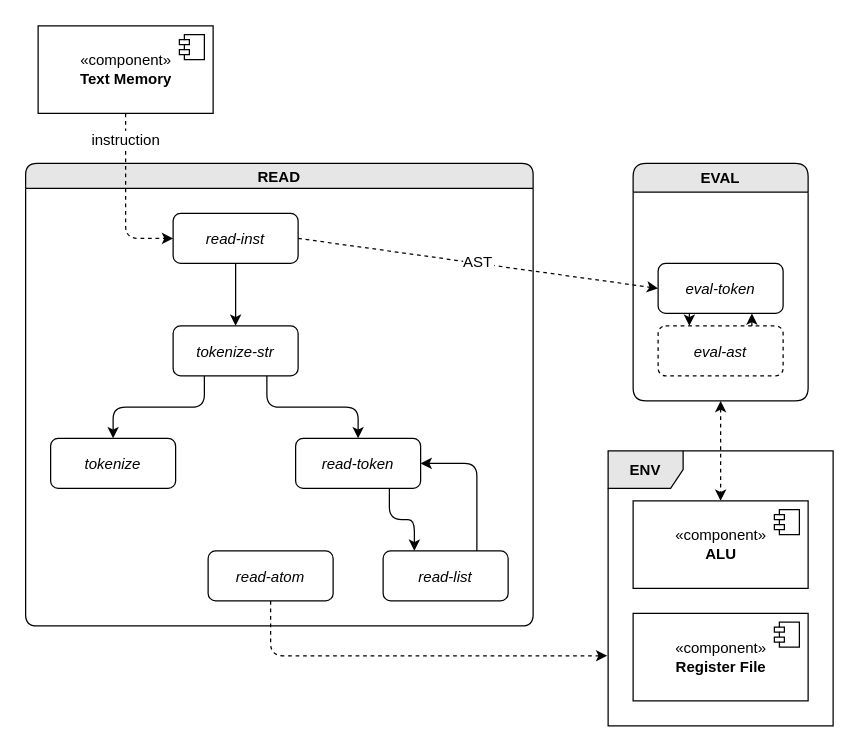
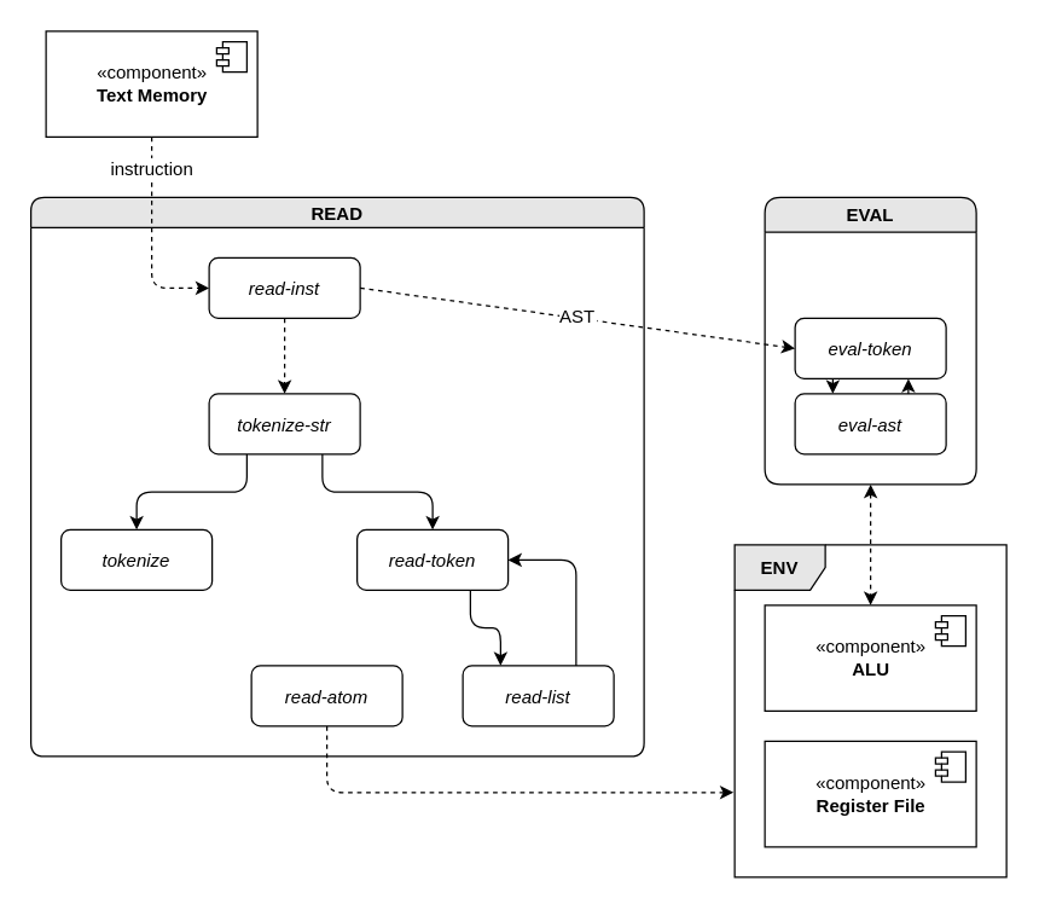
  <mxCell id="0" />
  <mxCell id="1" parent="0" />
  <mxCell id="2" value="READ" style="swimlane;startSize=20;horizontal=1;childLayout=treeLayout;horizontalTree=0;sortEdges=1;resizable=0;containerType=tree;fontSize=12;rounded=1;fillColor=#E6E6E6;" parent="1" vertex="1"><mxGeometry x="20" y="130" width="406" height="370" as="geometry" /></mxCell>
  <mxCell id="3" value="read-inst" style="fontStyle=2;rounded=1;fontFamily=Helvetica;" parent="2" vertex="1"><mxGeometry x="118" y="40" width="100" height="40" as="geometry" /></mxCell>
  <mxCell id="4" value="tokenize-str" style="rounded=1;fontStyle=2;fontFamily=Helvetica;" parent="2" vertex="1"><mxGeometry x="118" y="130" width="100" height="40" as="geometry" /></mxCell>
- <mxCell id="5" value="" style="edgeStyle=elbowEdgeStyle;elbow=vertical;rounded=1;curved=0;sourcePerimeterSpacing=0;targetPerimeterSpacing=0;startSize=6;endSize=6;endArrow=classic;endFill=1;startArrow=none;startFill=0;" parent="2" source="3" target="4" edge="1"><mxGeometry relative="1" as="geometry" /></mxCell>
+ <mxCell id="5" value="" style="edgeStyle=elbowEdgeStyle;elbow=vertical;rounded=1;curved=0;sourcePerimeterSpacing=0;targetPerimeterSpacing=0;startSize=6;endSize=6;endArrow=classic;endFill=1;startArrow=none;startFill=0;dashed=1;" parent="2" source="3" target="4" edge="1"><mxGeometry relative="1" as="geometry" /></mxCell>
  <mxCell id="6" value="" style="edgeStyle=elbowEdgeStyle;elbow=vertical;rounded=1;curved=0;sourcePerimeterSpacing=0;targetPerimeterSpacing=0;startSize=6;endSize=6;startArrow=none;startFill=0;exitX=0.25;exitY=1;exitDx=0;exitDy=0;" parent="2" source="4" target="7" edge="1"><mxGeometry relative="1" as="geometry"><mxPoint x="50" y="310" as="sourcePoint" /></mxGeometry></mxCell>
  <mxCell id="7" value="tokenize" style="rounded=1;fontStyle=2;fontFamily=Helvetica;" parent="2" vertex="1"><mxGeometry x="20" y="220" width="100" height="40" as="geometry" /></mxCell>
  <mxCell id="8" value="" style="edgeStyle=elbowEdgeStyle;elbow=vertical;rounded=1;curved=0;sourcePerimeterSpacing=0;targetPerimeterSpacing=0;startSize=6;endSize=6;endArrow=classic;endFill=1;startArrow=none;startFill=0;exitX=0.75;exitY=1;exitDx=0;exitDy=0;" parent="2" source="4" target="9" edge="1"><mxGeometry relative="1" as="geometry"><mxPoint x="50" y="310" as="sourcePoint" /></mxGeometry></mxCell>
  <mxCell id="9" value="read-token" style="rounded=1;fontStyle=2;fontFamily=Helvetica;" parent="2" vertex="1"><mxGeometry x="216" y="220" width="100" height="40" as="geometry" /></mxCell>
  <mxCell id="10" value="read-atom" style="rounded=1;fontStyle=2;fontFamily=Helvetica;" parent="2" vertex="1"><mxGeometry x="146" y="310" width="100" height="40" as="geometry" /></mxCell>
  <mxCell id="11" value="" style="edgeStyle=elbowEdgeStyle;elbow=vertical;rounded=1;curved=0;sourcePerimeterSpacing=0;targetPerimeterSpacing=0;startSize=6;endSize=6;endArrow=classic;endFill=1;startArrow=none;startFill=0;exitX=0.75;exitY=1;exitDx=0;exitDy=0;entryX=0.25;entryY=0;entryDx=0;entryDy=0;" parent="2" source="9" target="12" edge="1"><mxGeometry relative="1" as="geometry"><mxPoint x="120" y="400" as="sourcePoint" /></mxGeometry></mxCell>
  <mxCell id="12" value="read-list" style="rounded=1;fontStyle=2;fontFamily=Helvetica;" parent="2" vertex="1"><mxGeometry x="286" y="310" width="100" height="40" as="geometry" /></mxCell>
  <mxCell id="13" value="" style="edgeStyle=elbowEdgeStyle;elbow=vertical;rounded=1;curved=0;sourcePerimeterSpacing=0;targetPerimeterSpacing=0;startSize=6;endSize=6;endArrow=none;endFill=0;startArrow=classic;startFill=1;entryX=0.75;entryY=0;entryDx=0;entryDy=0;exitX=1;exitY=0.5;exitDx=0;exitDy=0;" parent="2" source="9" target="12" edge="1"><mxGeometry relative="1" as="geometry"><mxPoint x="276" y="270" as="sourcePoint" /><mxPoint x="346" y="320" as="targetPoint" /><Array as="points"><mxPoint x="340" y="240" /></Array></mxGeometry></mxCell>
  <mxCell id="14" value="EVAL" style="swimlane;rounded=1;fillColor=#E6E6E6;" parent="1" vertex="1"><mxGeometry x="506" y="130" width="140" height="190" as="geometry" /></mxCell>
  <mxCell id="15" value="" style="edgeStyle=orthogonalEdgeStyle;rounded=0;orthogonalLoop=1;jettySize=auto;entryX=0.25;entryY=0;entryDx=0;entryDy=0;exitX=0.25;exitY=1;exitDx=0;exitDy=0;" parent="14" source="16" target="17" edge="1"><mxGeometry relative="1" as="geometry" /></mxCell>
  <mxCell id="16" value="eval-token" style="rounded=1;fontStyle=2;fontFamily=Helvetica;" parent="14" vertex="1"><mxGeometry x="20" y="80" width="100" height="40" as="geometry" /></mxCell>
- <mxCell id="17" value="eval-ast" style="rounded=1;fontStyle=2;fontFamily=Helvetica;dashed=1;" parent="14" vertex="1"><mxGeometry x="20" y="130" width="100" height="40" as="geometry" /></mxCell>
+ <mxCell id="17" value="eval-ast" style="rounded=1;fontStyle=2;fontFamily=Helvetica;" parent="14" vertex="1"><mxGeometry x="20" y="130" width="100" height="40" as="geometry" /></mxCell>
  <mxCell id="18" value="" style="edgeStyle=orthogonalEdgeStyle;rounded=0;orthogonalLoop=1;jettySize=auto;entryX=0.75;entryY=1;entryDx=0;entryDy=0;exitX=0.75;exitY=0;exitDx=0;exitDy=0;" parent="14" source="17" target="16" edge="1"><mxGeometry relative="1" as="geometry"><mxPoint x="55" y="90" as="sourcePoint" /><mxPoint x="55" y="140" as="targetPoint" /></mxGeometry></mxCell>
  <mxCell id="19" value="" style="endArrow=classic;rounded=0;exitX=1;exitY=0.5;exitDx=0;exitDy=0;entryX=0;entryY=0.5;entryDx=0;entryDy=0;dashed=1;strokeWidth=1;" parent="1" source="3" target="16" edge="1"><mxGeometry width="50" height="50" relative="1" as="geometry"><mxPoint x="360" y="230" as="sourcePoint" /><mxPoint x="410" y="180" as="targetPoint" /></mxGeometry></mxCell>
  <mxCell id="20" value="AST" style="edgeLabel;align=center;verticalAlign=middle;resizable=0;points=[];spacing=2;fontSize=12;fontFamily=Helvetica;fontStyle=0;spacingBottom=4;" parent="19" vertex="1" connectable="0"><mxGeometry relative="1" as="geometry"><mxPoint as="offset" /></mxGeometry></mxCell>
  <mxCell id="21" value="" style="endArrow=classic;rounded=1;entryX=0;entryY=0.5;entryDx=0;entryDy=0;dashed=1;strokeWidth=1;edgeStyle=orthogonalEdgeStyle;exitX=0.5;exitY=1;exitDx=0;exitDy=0;" parent="1" source="28" target="3" edge="1"><mxGeometry width="50" height="50" relative="1" as="geometry"><mxPoint x="100" y="90" as="sourcePoint" /><mxPoint x="146" y="60" as="targetPoint" /><Array as="points"><mxPoint x="100" y="190" /></Array></mxGeometry></mxCell>
  <mxCell id="22" value="instruction" style="edgeLabel;align=center;verticalAlign=middle;resizable=0;points=[];fontSize=12;fontStyle=0;fontFamily=Helvetica;" parent="21" vertex="1" connectable="0"><mxGeometry x="-0.646" relative="1" as="geometry"><mxPoint y="-4" as="offset" /></mxGeometry></mxCell>
  <mxCell id="23" value="" style="endArrow=classic;rounded=1;exitX=0.5;exitY=1;exitDx=0;exitDy=0;entryX=0.5;entryY=0;entryDx=0;entryDy=0;edgeStyle=orthogonalEdgeStyle;startArrow=classic;startFill=1;strokeWidth=1;dashed=1;" parent="1" source="14" target="24" edge="1"><mxGeometry width="50" height="50" relative="1" as="geometry"><mxPoint x="470" y="440" as="sourcePoint" /><mxPoint x="520" y="390" as="targetPoint" /></mxGeometry></mxCell>
  <mxCell id="24" value="&lt;span style=&quot;font-weight: normal;&quot;&gt;«component»&lt;/span&gt;&lt;br&gt;ALU" style="dropTarget=0;fontSize=12;fontStyle=1;html=1;" parent="1" vertex="1"><mxGeometry x="506" y="400" width="140" height="70" as="geometry" /></mxCell>
  <mxCell id="25" value="" style="shape=module;jettyWidth=8;jettyHeight=4;" parent="24" vertex="1"><mxGeometry x="1" width="20" height="20" relative="1" as="geometry"><mxPoint x="-27" y="7" as="offset" /></mxGeometry></mxCell>
  <mxCell id="26" value="«component»&lt;br&gt;&lt;b&gt;Register File&lt;/b&gt;" style="dropTarget=0;fontSize=12;html=1;" parent="1" vertex="1"><mxGeometry x="506" y="490" width="140" height="70" as="geometry" /></mxCell>
  <mxCell id="27" value="" style="shape=module;jettyWidth=8;jettyHeight=4;" parent="26" vertex="1"><mxGeometry x="1" width="20" height="20" relative="1" as="geometry"><mxPoint x="-27" y="7" as="offset" /></mxGeometry></mxCell>
  <mxCell id="28" value="&lt;span style=&quot;font-weight: normal;&quot;&gt;«component»&lt;/span&gt;&lt;br&gt;Text Memory" style="dropTarget=0;fontSize=12;fontStyle=1;html=1;" parent="1" vertex="1"><mxGeometry x="30" y="20" width="140" height="70" as="geometry" /></mxCell>
  <mxCell id="29" value="" style="shape=module;jettyWidth=8;jettyHeight=4;" parent="28" vertex="1"><mxGeometry x="1" width="20" height="20" relative="1" as="geometry"><mxPoint x="-27" y="7" as="offset" /></mxGeometry></mxCell>
  <mxCell id="30" value="ENV" style="shape=umlFrame;pointerEvents=0;fillColor=#E6E6E6;fontStyle=1;strokeWidth=1;perimeterSpacing=0;" parent="1" vertex="1"><mxGeometry x="486" y="360" width="180" height="220" as="geometry" /></mxCell>
  <mxCell id="31" value="" style="endArrow=classic;html=1;rounded=1;entryX=-0.004;entryY=0.745;entryDx=0;entryDy=0;entryPerimeter=0;exitX=0.5;exitY=1;exitDx=0;exitDy=0;edgeStyle=orthogonalEdgeStyle;dashed=1;" edge="1" parent="1" source="10" target="30"><mxGeometry width="50" height="50" relative="1" as="geometry"><mxPoint x="320" y="350" as="sourcePoint" /><mxPoint x="370" y="300" as="targetPoint" /><Array as="points"><mxPoint x="216" y="524" /></Array></mxGeometry></mxCell>
